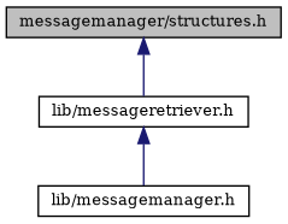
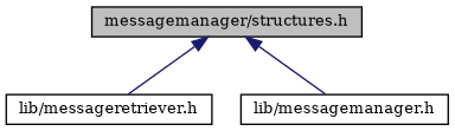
  digraph {
    fontname="DejaVu Serif"
    node [color=black fillcolor=white fontname="DejaVu Serif" fontsize=10 shape=record style=filled]
    edge [color=midnightblue dir=back fontname="DejaVu Serif" fontsize=10 labelfontname=Helvetica labelfontsize=10 style=solid]
    n1 [fillcolor=grey75 fontcolor=black height=0.2 label="messagemanager/structures.h" width=0.4]
    n2 [height=0.2 label="lib/messageretriever.h" width=0.4]
    n3 [height=0.2 label="lib/messagemanager.h" width=0.4]
    n1 -> n2
-   n2 -> n3
+   n1 -> n3
  }
